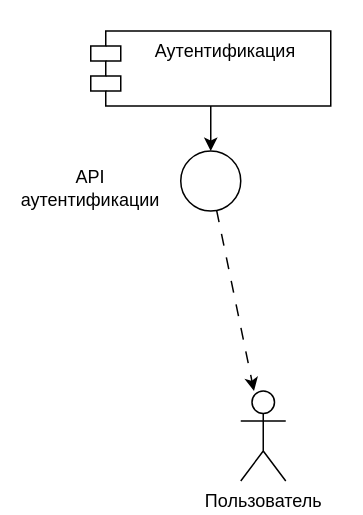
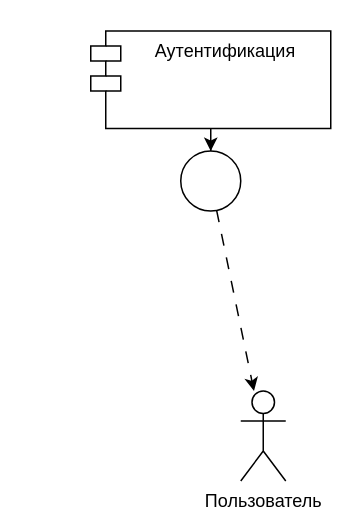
  <mxCell id="0" />
  <mxCell id="1" parent="0" />
  <mxCell id="2" style="edgeStyle=orthogonalEdgeStyle;rounded=0;orthogonalLoop=1;jettySize=auto;html=1;" parent="1" source="3" target="5" edge="1"><mxGeometry relative="1" as="geometry" /></mxCell>
- <mxCell id="3" value="Аутентификация" style="shape=module;align=left;spacingLeft=20;align=center;verticalAlign=top;whiteSpace=wrap;html=1;" parent="1" vertex="1"><mxGeometry x="60" y="20" width="160" height="50" as="geometry" /></mxCell>
+ <mxCell id="3" value="Аутентификация" style="shape=module;align=left;spacingLeft=20;align=center;verticalAlign=top;whiteSpace=wrap;html=1;" parent="1" vertex="1"><mxGeometry x="60" y="20" width="160" height="65" as="geometry" /></mxCell>
  <mxCell id="4" style="rounded=0;orthogonalLoop=1;jettySize=auto;html=1;dashed=1;dashPattern=8 8;" parent="1" source="5" target="7" edge="1"><mxGeometry relative="1" as="geometry" /></mxCell>
  <mxCell id="5" value="" style="ellipse;whiteSpace=wrap;html=1;aspect=fixed;" parent="1" vertex="1"><mxGeometry x="120" y="100" width="40" height="40" as="geometry" /></mxCell>
- <mxCell id="6" value="API аутентификации" style="text;html=1;align=center;verticalAlign=middle;whiteSpace=wrap;rounded=0;" parent="1" vertex="1"><mxGeometry x="20" y="110" width="80" height="30" as="geometry" /></mxCell>
  <mxCell id="7" value="Пользователь" style="shape=umlActor;verticalLabelPosition=bottom;verticalAlign=top;html=1;" parent="1" vertex="1"><mxGeometry x="160" y="260" width="30" height="60" as="geometry" /></mxCell>
